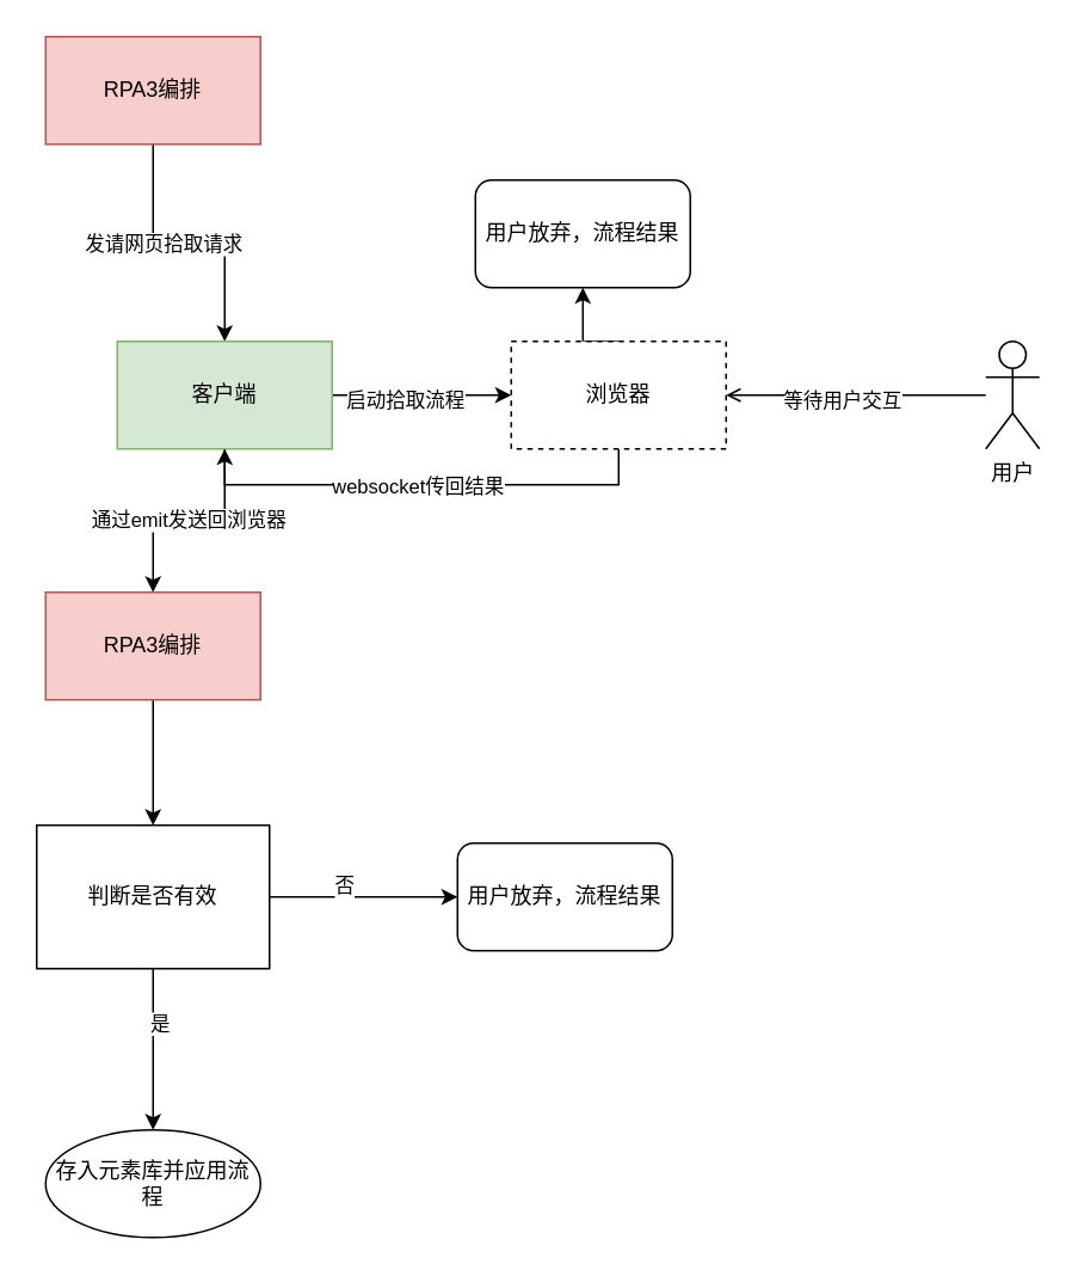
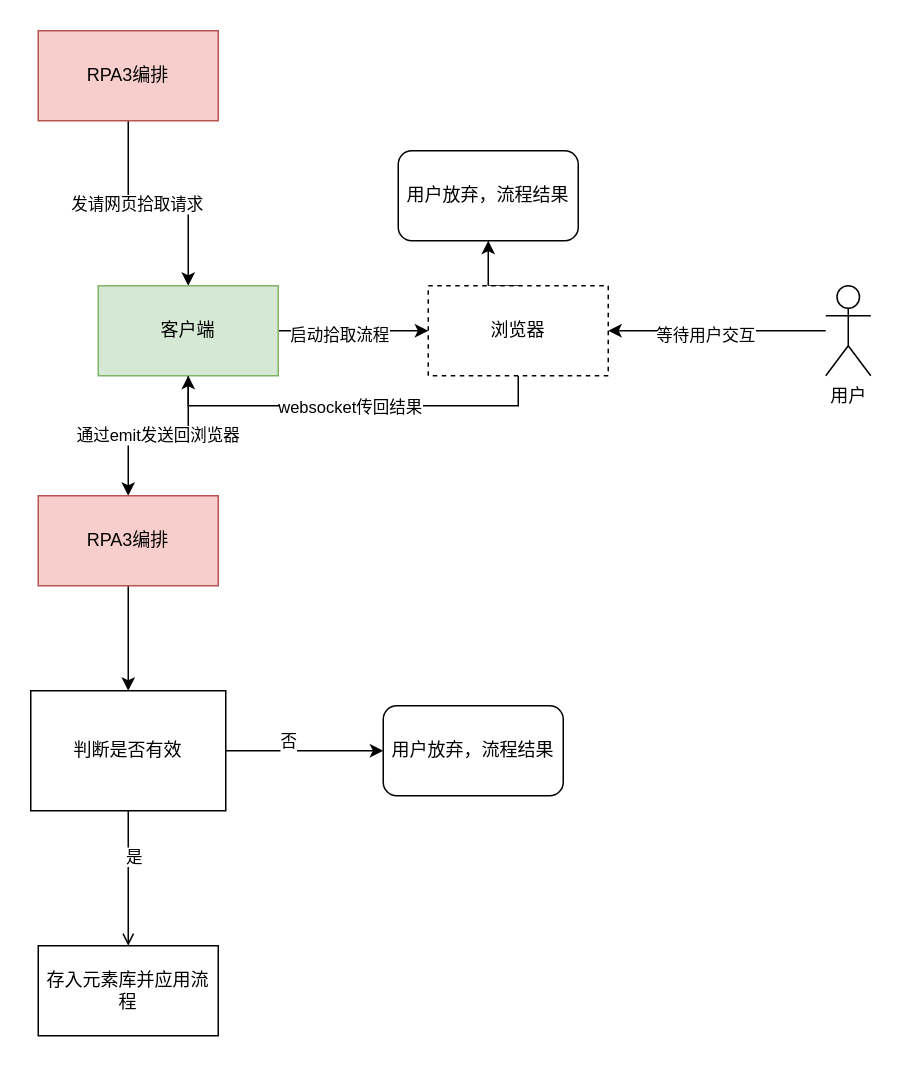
  <mxCell id="0" />
  <mxCell id="1" parent="0" />
  <mxCell id="2" style="edgeStyle=orthogonalEdgeStyle;rounded=0;orthogonalLoop=1;jettySize=auto;html=1;entryX=0.5;entryY=0;entryDx=0;entryDy=0;" edge="1" parent="1" source="4" target="8"><mxGeometry relative="1" as="geometry" /></mxCell>
  <mxCell id="3" value="发请网页拾取请求" style="edgeLabel;html=1;align=center;verticalAlign=middle;resizable=0;points=[];" vertex="1" connectable="0" parent="2"><mxGeometry x="-0.2" relative="1" as="geometry"><mxPoint as="offset" /></mxGeometry></mxCell>
  <mxCell id="4" value="RPA3编排" style="rounded=0;whiteSpace=wrap;html=1;fillColor=#f8cecc;strokeColor=#b85450;" vertex="1" parent="1"><mxGeometry x="25" y="20" width="120" height="60" as="geometry" /></mxCell>
  <mxCell id="5" style="edgeStyle=orthogonalEdgeStyle;rounded=0;orthogonalLoop=1;jettySize=auto;html=1;" edge="1" parent="1" source="8" target="12"><mxGeometry relative="1" as="geometry" /></mxCell>
  <mxCell id="6" value="启动拾取流程" style="edgeLabel;html=1;align=center;verticalAlign=middle;resizable=0;points=[];" vertex="1" connectable="0" parent="5"><mxGeometry x="-0.2" y="-2" relative="1" as="geometry"><mxPoint as="offset" /></mxGeometry></mxCell>
  <mxCell id="7" value="通过emit发送回浏览器" style="edgeStyle=orthogonalEdgeStyle;rounded=0;orthogonalLoop=1;jettySize=auto;html=1;" edge="1" parent="1" source="8" target="18"><mxGeometry relative="1" as="geometry" /></mxCell>
  <mxCell id="8" value="客户端" style="rounded=0;whiteSpace=wrap;html=1;fillColor=#d5e8d4;strokeColor=#82b366;" vertex="1" parent="1"><mxGeometry x="65" y="190" width="120" height="60" as="geometry" /></mxCell>
  <mxCell id="9" style="edgeStyle=orthogonalEdgeStyle;rounded=0;orthogonalLoop=1;jettySize=auto;html=1;exitX=0.5;exitY=1;exitDx=0;exitDy=0;entryX=0.5;entryY=1;entryDx=0;entryDy=0;" edge="1" parent="1" source="12" target="8"><mxGeometry relative="1" as="geometry" /></mxCell>
  <mxCell id="10" value="websocket传回结果" style="edgeLabel;html=1;align=center;verticalAlign=middle;resizable=0;points=[];" vertex="1" connectable="0" parent="9"><mxGeometry x="0.026" relative="1" as="geometry"><mxPoint as="offset" /></mxGeometry></mxCell>
  <mxCell id="11" style="edgeStyle=orthogonalEdgeStyle;rounded=0;orthogonalLoop=1;jettySize=auto;html=1;exitX=0.5;exitY=0;exitDx=0;exitDy=0;" edge="1" parent="1" source="12"><mxGeometry relative="1" as="geometry"><mxPoint x="325" y="160" as="targetPoint" /></mxGeometry></mxCell>
  <mxCell id="12" value="浏览器" style="rounded=0;whiteSpace=wrap;html=1;dashed=1;" vertex="1" parent="1"><mxGeometry x="285" y="190" width="120" height="60" as="geometry" /></mxCell>
- <mxCell id="13" style="edgeStyle=orthogonalEdgeStyle;rounded=0;orthogonalLoop=1;jettySize=auto;html=1;endArrow=open;" edge="1" parent="1" source="15" target="12"><mxGeometry relative="1" as="geometry" /></mxCell>
+ <mxCell id="13" style="edgeStyle=orthogonalEdgeStyle;rounded=0;orthogonalLoop=1;jettySize=auto;html=1;" edge="1" parent="1" source="15" target="12"><mxGeometry relative="1" as="geometry" /></mxCell>
  <mxCell id="14" value="等待用户交互" style="edgeLabel;html=1;align=center;verticalAlign=middle;resizable=0;points=[];" vertex="1" connectable="0" parent="13"><mxGeometry x="0.111" y="2" relative="1" as="geometry"><mxPoint as="offset" /></mxGeometry></mxCell>
  <mxCell id="15" value="用户" style="shape=umlActor;verticalLabelPosition=bottom;verticalAlign=top;html=1;outlineConnect=0;" vertex="1" parent="1"><mxGeometry x="550" y="190" width="30" height="60" as="geometry" /></mxCell>
  <mxCell id="16" value="用户放弃，流程结果" style="rounded=1;whiteSpace=wrap;html=1;" vertex="1" parent="1"><mxGeometry x="265" y="100" width="120" height="60" as="geometry" /></mxCell>
  <mxCell id="17" value="" style="edgeStyle=orthogonalEdgeStyle;rounded=0;orthogonalLoop=1;jettySize=auto;html=1;" edge="1" parent="1" source="18" target="23"><mxGeometry relative="1" as="geometry" /></mxCell>
  <mxCell id="18" value="RPA3编排" style="whiteSpace=wrap;html=1;rounded=0;fillColor=#f8cecc;strokeColor=#b85450;" vertex="1" parent="1"><mxGeometry x="25" y="330" width="120" height="60" as="geometry" /></mxCell>
  <mxCell id="19" style="edgeStyle=orthogonalEdgeStyle;rounded=0;orthogonalLoop=1;jettySize=auto;html=1;exitX=1;exitY=0.5;exitDx=0;exitDy=0;entryX=0;entryY=0.5;entryDx=0;entryDy=0;" edge="1" parent="1" source="23" target="24"><mxGeometry relative="1" as="geometry" /></mxCell>
  <mxCell id="20" value="否&lt;div&gt;&lt;br&gt;&lt;/div&gt;" style="edgeLabel;html=1;align=center;verticalAlign=middle;resizable=0;points=[];" vertex="1" connectable="0" parent="19"><mxGeometry x="-0.219" relative="1" as="geometry"><mxPoint as="offset" /></mxGeometry></mxCell>
- <mxCell id="21" value="" style="edgeStyle=orthogonalEdgeStyle;rounded=0;orthogonalLoop=1;jettySize=auto;html=1;" edge="1" parent="1" source="23" target="25"><mxGeometry relative="1" as="geometry" /></mxCell>
+ <mxCell id="21" value="" style="edgeStyle=orthogonalEdgeStyle;rounded=0;orthogonalLoop=1;jettySize=auto;html=1;endArrow=open;" edge="1" parent="1" source="23" target="25"><mxGeometry relative="1" as="geometry" /></mxCell>
  <mxCell id="22" value="是" style="edgeLabel;html=1;align=center;verticalAlign=middle;resizable=0;points=[];" vertex="1" connectable="0" parent="21"><mxGeometry x="-0.333" y="3" relative="1" as="geometry"><mxPoint as="offset" /></mxGeometry></mxCell>
  <mxCell id="23" value="判断是否有效" style="whiteSpace=wrap;html=1;rounded=0;" vertex="1" parent="1"><mxGeometry x="20" y="460" width="130" height="80" as="geometry" /></mxCell>
  <mxCell id="24" value="用户放弃，流程结果" style="rounded=1;whiteSpace=wrap;html=1;" vertex="1" parent="1"><mxGeometry x="255" y="470" width="120" height="60" as="geometry" /></mxCell>
- <mxCell id="25" value="存入元素库并应用流程" style="ellipse;whiteSpace=wrap;html=1;" vertex="1" parent="1"><mxGeometry x="25" y="630" width="120" height="60" as="geometry" /></mxCell>
+ <mxCell id="25" value="存入元素库并应用流程" style="whiteSpace=wrap;html=1;rounded=0;" vertex="1" parent="1"><mxGeometry x="25" y="630" width="120" height="60" as="geometry" /></mxCell>
